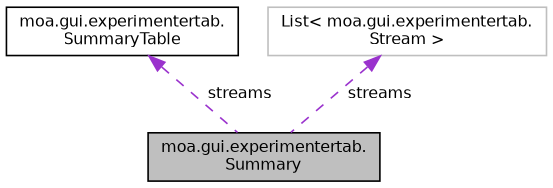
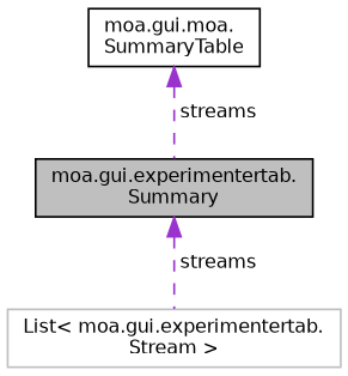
  digraph {
    node [color=black fillcolor=white fontname=Helvetica fontsize=10 shape=record style=filled]
    edge [color=darkorchid3 dir=back fontname=Helvetica fontsize=10 labelfontname=Helvetica labelfontsize=10 style=dashed]
    n1 [fillcolor=grey75 fontcolor=black height=0.2 label="moa.gui.experimentertab.\lSummary" width=0.4]
-   n2 [height=0.2 label="moa.gui.experimentertab.\lSummaryTable" width=0.4]
+   n2 [height=0.2 label="moa.gui.moa.\lSummaryTable" width=0.4]
    n3 [color=grey75 height=0.2 label="List\< moa.gui.experimentertab.\lStream \>" width=0.4]
    n2 -> n1 [label=" streams"]
-   n3 -> n1 [label=" streams"]
+   n1 -> n3 [label=" streams"]
  }
